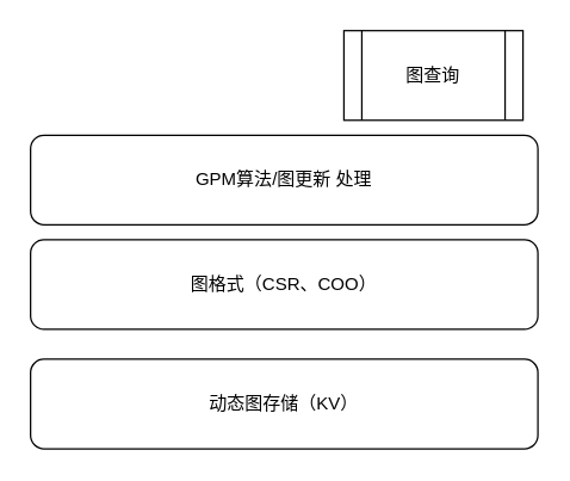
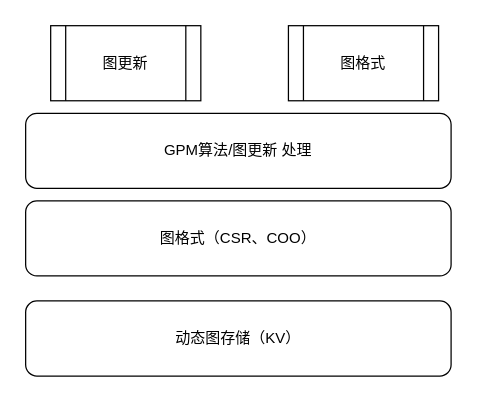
  <mxCell id="0" />
  <mxCell id="1" parent="0" />
  <mxCell id="2" value="动态图存储（KV）" style="rounded=1;whiteSpace=wrap;html=1;" vertex="1" parent="1"><mxGeometry x="20" y="240" width="340" height="60" as="geometry" /></mxCell>
- <mxCell id="4" value="图查询" style="shape=process;whiteSpace=wrap;html=1;backgroundOutline=1;" vertex="1" parent="1"><mxGeometry x="230" y="20" width="120" height="60" as="geometry" /></mxCell>
+ <mxCell id="3" value="图更新" style="shape=process;whiteSpace=wrap;html=1;backgroundOutline=1;" vertex="1" parent="1"><mxGeometry x="40" y="20" width="120" height="60" as="geometry" /></mxCell>
+ <mxCell id="4" value="图格式" style="shape=process;whiteSpace=wrap;html=1;backgroundOutline=1;" vertex="1" parent="1"><mxGeometry x="230" y="20" width="120" height="60" as="geometry" /></mxCell>
  <mxCell id="5" value="GPM算法/图更新 处理" style="rounded=1;whiteSpace=wrap;html=1;" vertex="1" parent="1"><mxGeometry x="20" y="90" width="340" height="60" as="geometry" /></mxCell>
  <mxCell id="6" value="图格式（CSR、COO）" style="rounded=1;whiteSpace=wrap;html=1;" vertex="1" parent="1"><mxGeometry x="20" y="160" width="340" height="60" as="geometry" /></mxCell>
